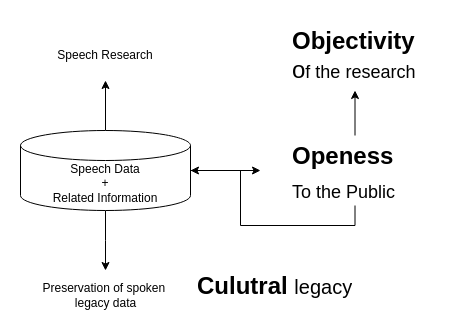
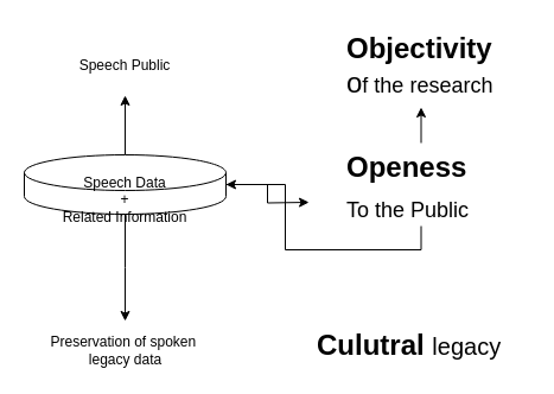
  <mxCell id="0" />
  <mxCell id="1" parent="0" />
  <mxCell id="2" style="edgeStyle=orthogonalEdgeStyle;rounded=0;orthogonalLoop=1;jettySize=auto;html=1;exitX=0.5;exitY=1;exitDx=0;exitDy=0;exitPerimeter=0;" edge="1" parent="1" source="5"><mxGeometry relative="1" as="geometry"><mxPoint x="105" y="270" as="targetPoint" /></mxGeometry></mxCell>
  <mxCell id="3" style="edgeStyle=orthogonalEdgeStyle;rounded=0;orthogonalLoop=1;jettySize=auto;html=1;exitX=0.5;exitY=0;exitDx=0;exitDy=0;exitPerimeter=0;" edge="1" parent="1" source="5"><mxGeometry relative="1" as="geometry"><mxPoint x="105" y="80" as="targetPoint" /></mxGeometry></mxCell>
  <mxCell id="4" style="edgeStyle=orthogonalEdgeStyle;rounded=0;orthogonalLoop=1;jettySize=auto;html=1;exitX=1;exitY=0.5;exitDx=0;exitDy=0;exitPerimeter=0;" edge="1" parent="1" source="5"><mxGeometry relative="1" as="geometry"><mxPoint x="260" y="170" as="targetPoint" /></mxGeometry></mxCell>
- <mxCell id="5" value="Speech Data&lt;div&gt;+&lt;/div&gt;&lt;div&gt;Related Information&lt;/div&gt;" style="shape=cylinder3;whiteSpace=wrap;html=1;boundedLbl=1;backgroundOutline=1;size=15;" vertex="1" parent="1"><mxGeometry x="20" y="130" width="170" height="80" as="geometry" /></mxCell>
- <mxCell id="6" value="Speech Research" style="text;html=1;align=center;verticalAlign=middle;whiteSpace=wrap;rounded=0;" vertex="1" parent="1"><mxGeometry x="45" y="40" width="120" height="30" as="geometry" /></mxCell>
+ <mxCell id="5" value="Speech Data&lt;div&gt;+&lt;/div&gt;&lt;div&gt;Related Information&lt;/div&gt;" style="shape=cylinder3;whiteSpace=wrap;html=1;boundedLbl=1;backgroundOutline=1;size=15;" vertex="1" parent="1"><mxGeometry x="20" y="130" width="170" height="50" as="geometry" /></mxCell>
+ <mxCell id="6" value="Speech Public" style="text;html=1;align=center;verticalAlign=middle;whiteSpace=wrap;rounded=0;" vertex="1" parent="1"><mxGeometry x="45" y="40" width="120" height="30" as="geometry" /></mxCell>
  <mxCell id="7" value="Preservation of spoken&amp;nbsp;&lt;div&gt;legacy data&lt;/div&gt;" style="text;html=1;align=center;verticalAlign=middle;whiteSpace=wrap;rounded=0;" vertex="1" parent="1"><mxGeometry x="37.5" y="280" width="135" height="30" as="geometry" /></mxCell>
  <mxCell id="8" style="edgeStyle=orthogonalEdgeStyle;rounded=0;orthogonalLoop=1;jettySize=auto;html=1;exitX=0.5;exitY=0;exitDx=0;exitDy=0;entryX=0.5;entryY=1;entryDx=0;entryDy=0;" edge="1" parent="1" source="10" target="11"><mxGeometry relative="1" as="geometry" /></mxCell>
  <mxCell id="9" style="edgeStyle=orthogonalEdgeStyle;rounded=0;orthogonalLoop=1;jettySize=auto;html=1;exitX=0.5;exitY=1;exitDx=0;exitDy=0;" edge="1" parent="1" source="10" target="5"><mxGeometry relative="1" as="geometry" /></mxCell>
- <mxCell id="10" value="&lt;h1 style=&quot;margin-top: 0px;&quot;&gt;Openess&lt;/h1&gt;&lt;div&gt;&lt;font style=&quot;font-size: 18px; line-height: 10%;&quot;&gt;To the Public&lt;/font&gt;&lt;/div&gt;" style="text;html=1;whiteSpace=wrap;overflow=hidden;rounded=0;" vertex="1" parent="1"><mxGeometry x="290" y="135" width="129" height="70" as="geometry" /></mxCell>
+ <mxCell id="10" value="&lt;h1 style=&quot;margin-top: 0px;&quot;&gt;Openess&lt;/h1&gt;&lt;div&gt;&lt;font style=&quot;font-size: 18px; line-height: 10%;&quot;&gt;To the Public&lt;/font&gt;&lt;/div&gt;" style="text;html=1;whiteSpace=wrap;overflow=hidden;rounded=0;" vertex="1" parent="1"><mxGeometry x="290" y="120" width="129" height="70" as="geometry" /></mxCell>
  <mxCell id="11" value="&lt;h1 style=&quot;margin-top: 0px;&quot;&gt;&lt;span style=&quot;background-color: transparent; color: light-dark(rgb(0, 0, 0), rgb(255, 255, 255));&quot;&gt;Objectivity &lt;span style=&quot;font-weight: normal;&quot;&gt;o&lt;/span&gt;&lt;span style=&quot;font-size: 18px; font-weight: 400;&quot;&gt;f the research&lt;/span&gt;&lt;/span&gt;&lt;span style=&quot;color: rgba(0, 0, 0, 0); font-family: monospace; font-size: 0px; text-wrap-mode: nowrap; background-color: transparent; font-weight: normal;&quot;&gt;%3CmxGraphModel%3E%3Croot%3E%3CmxCell%20id%3D%220%22%2F%3E%3CmxCell%20id%3D%221%22%20parent%3D%220%22%2F%3E%3CmxCell%20id%3D%222%22%20value%3D%22%26lt%3Bh1%20style%3D%26quot%3Bmargin-top%3A%200px%3B%26quot%3B%26gt%3BOpeness%26lt%3B%2Fh1%26gt%3B%26lt%3Bdiv%26gt%3B%26lt%3Bfont%20style%3D%26quot%3Bfont-size%3A%2018px%3B%20line-height%3A%2010%25%3B%26quot%3B%26gt%3BTo%20the%20Public%26lt%3B%2Ffont%26gt%3B%26lt%3B%2Fdiv%26gt%3B%22%20style%3D%22text%3Bhtml%3D1%3BwhiteSpace%3Dwrap%3Boverflow%3Dhidden%3Brounded%3D0%3B%22%20vertex%3D%221%22%20parent%3D%221%22%3E%3CmxGeometry%20x%3D%22450%22%20y%3D%22225%22%20width%3D%22129%22%20height%3D%2270%22%20as%3D%22geometry%22%2F%3E%3C%2FmxCell%3E%3C%2Froot%3E%3C%2FmxGraphModel%3E&lt;/span&gt;&lt;span style=&quot;color: rgba(0, 0, 0, 0); font-family: monospace; font-size: 0px; text-wrap-mode: nowrap; background-color: transparent; font-weight: normal;&quot;&gt;%3CmxGraphModel%3E%3Croot%3E%3CmxCell%20id%3D%220%22%2F%3E%3CmxCell%20id%3D%221%22%20parent%3D%220%22%2F%3E%3CmxCell%20id%3D%222%22%20value%3D%22%26lt%3Bh1%20style%3D%26quot%3Bmargin-top%3A%200px%3B%26quot%3B%26gt%3BOpeness%26lt%3B%2Fh1%26gt%3B%26lt%3Bdiv%26gt%3B%26lt%3Bfont%20style%3D%26quot%3Bfont-size%3A%2018px%3B%20line-height%3A%2010%25%3B%26quot%3B%26gt%3BTo%20the%20Public%26lt%3B%2Ffont%26gt%3B%26lt%3B%2Fdiv%26gt%3B%22%20style%3D%22text%3Bhtml%3D1%3BwhiteSpace%3Dwrap%3Boverflow%3Dhidden%3Brounded%3D0%3B%22%20vertex%3D%221%22%20parent%3D%221%22%3E%3CmxGeometry%20x%3D%22450%22%20y%3D%22225%22%20width%3D%22129%22%20height%3D%2270%22%20as%3D%22geometry%22%2F%3E%3C%2FmxCell%3E%3C%2Froot%3E%3C%2FmxGraphModel%3E&lt;/span&gt;&lt;/h1&gt;" style="text;html=1;whiteSpace=wrap;overflow=hidden;rounded=0;" vertex="1" parent="1"><mxGeometry x="290" y="20" width="129" height="70" as="geometry" /></mxCell>
- <mxCell id="12" value="&lt;h1 style=&quot;margin-top: 0px;&quot;&gt;&lt;span style=&quot;background-color: transparent; color: light-dark(rgb(0, 0, 0), rgb(255, 255, 255));&quot;&gt;Culutral &lt;span style=&quot;font-weight: 400;&quot;&gt;&lt;font style=&quot;font-size: 20px;&quot;&gt;legacy&lt;/font&gt;&lt;/span&gt;&lt;/span&gt;&lt;/h1&gt;" style="text;html=1;whiteSpace=wrap;overflow=hidden;rounded=0;" vertex="1" parent="1"><mxGeometry x="195" y="265" width="180" height="40" as="geometry" /></mxCell>
+ <mxCell id="12" value="&lt;h1 style=&quot;margin-top: 0px;&quot;&gt;&lt;span style=&quot;background-color: transparent; color: light-dark(rgb(0, 0, 0), rgb(255, 255, 255));&quot;&gt;Culutral &lt;span style=&quot;font-weight: 400;&quot;&gt;&lt;font style=&quot;font-size: 20px;&quot;&gt;legacy&lt;/font&gt;&lt;/span&gt;&lt;/span&gt;&lt;/h1&gt;" style="text;html=1;whiteSpace=wrap;overflow=hidden;rounded=0;" vertex="1" parent="1"><mxGeometry x="265" y="270" width="180" height="40" as="geometry" /></mxCell>
